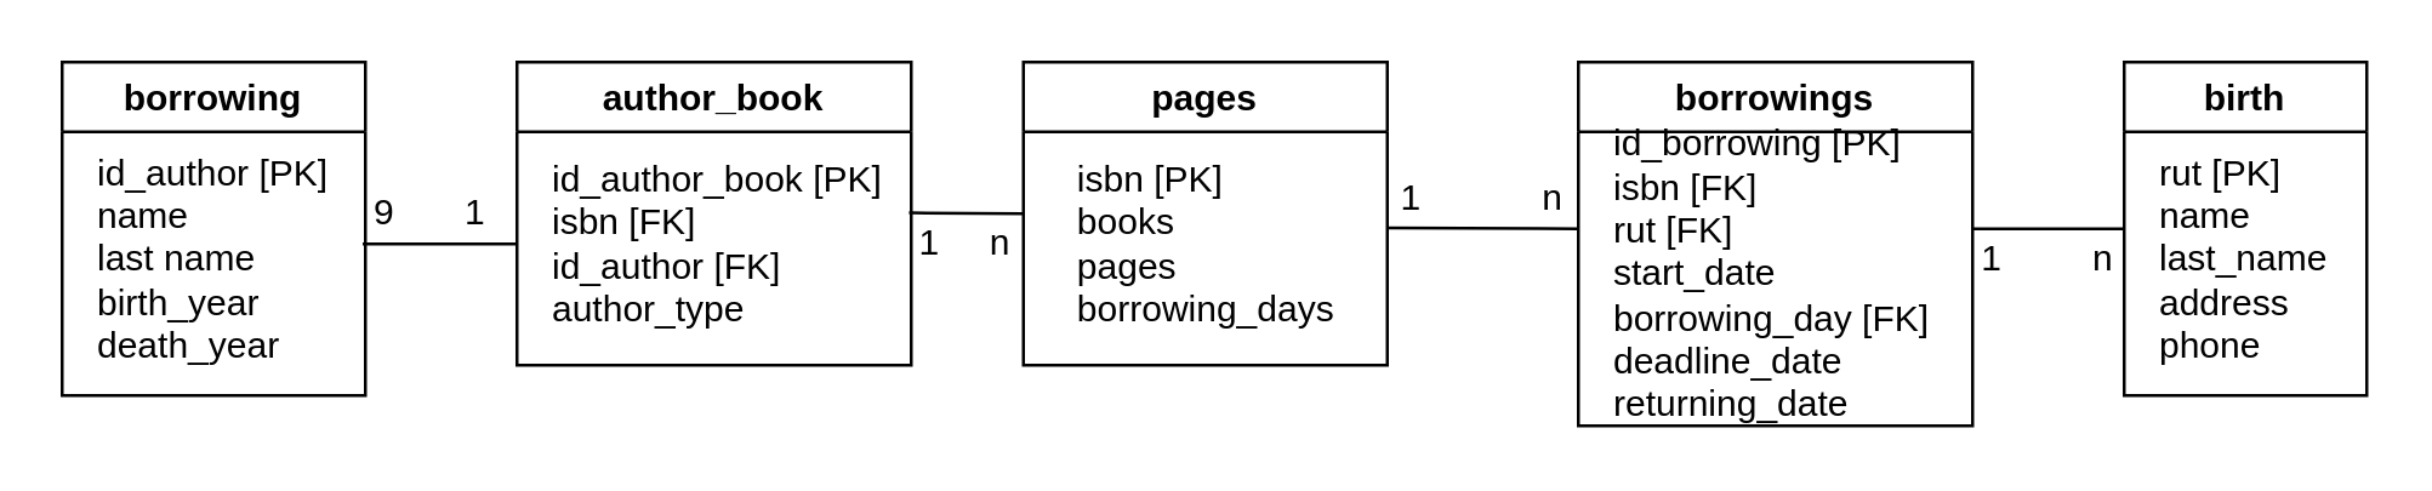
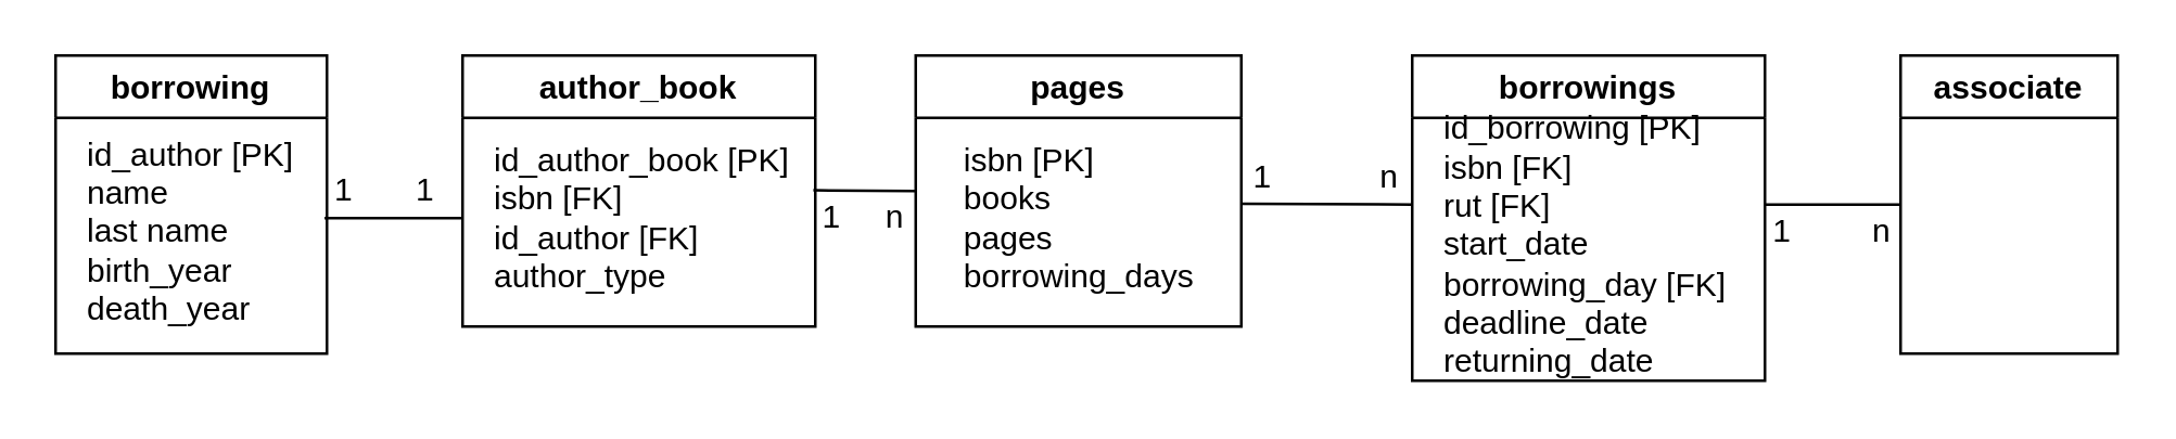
  <mxCell id="0" />
  <mxCell id="1" parent="0" />
  <mxCell id="2" value="borrowing" style="swimlane;fillColor=none;" parent="1" vertex="1"><mxGeometry x="20" y="20" width="100" height="110" as="geometry"><mxRectangle x="20" y="20" width="70" height="23" as="alternateBounds" /></mxGeometry></mxCell>
  <mxCell id="3" value="id_author [PK]&lt;br&gt;name&lt;br&gt;last name&lt;br&gt;birth_year&lt;br&gt;death_year" style="text;html=1;align=left;verticalAlign=middle;resizable=0;points=[];autosize=1;strokeColor=none;fillColor=none;" parent="2" vertex="1"><mxGeometry x="10" y="25" width="90" height="80" as="geometry" /></mxCell>
  <mxCell id="4" value="pages" style="swimlane;fillColor=none;align=center;" parent="1" vertex="1"><mxGeometry x="337" y="20" width="120" height="100" as="geometry" /></mxCell>
  <mxCell id="5" value="&lt;div style=&quot;text-align: left&quot;&gt;&lt;span&gt;isbn [PK]&lt;/span&gt;&lt;/div&gt;&lt;div style=&quot;text-align: left&quot;&gt;books&lt;/div&gt;&lt;div style=&quot;text-align: left&quot;&gt;pages&lt;/div&gt;&lt;div style=&quot;text-align: left&quot;&gt;borrowing_days&lt;/div&gt;" style="text;html=1;align=center;verticalAlign=middle;resizable=0;points=[];autosize=1;strokeColor=none;fillColor=none;" parent="4" vertex="1"><mxGeometry x="10" y="30" width="100" height="60" as="geometry" /></mxCell>
  <mxCell id="6" value="borrowings" style="swimlane;fillColor=none;align=center;" parent="1" vertex="1"><mxGeometry x="520" y="20" width="130" height="120" as="geometry" /></mxCell>
  <mxCell id="7" value="id_borrowing [PK]&lt;br&gt;isbn [FK]&lt;br&gt;rut [FK]&lt;br&gt;start_date&lt;br&gt;borrowing_day [FK]&lt;br&gt;deadline_date&lt;br&gt;returning_date" style="text;html=1;align=left;verticalAlign=middle;resizable=0;points=[];autosize=1;strokeColor=none;fillColor=none;" parent="6" vertex="1"><mxGeometry x="10" y="20" width="120" height="100" as="geometry" /></mxCell>
- <mxCell id="8" value="birth" style="swimlane;fillColor=none;align=center;" parent="1" vertex="1"><mxGeometry x="700" y="20" width="80" height="110" as="geometry" /></mxCell>
- <mxCell id="9" value="rut [PK]&lt;br&gt;name&lt;br&gt;last_name&lt;br&gt;address&lt;br&gt;phone" style="text;html=1;align=left;verticalAlign=middle;resizable=0;points=[];autosize=1;strokeColor=none;fillColor=none;" parent="8" vertex="1"><mxGeometry x="10" y="25" width="70" height="80" as="geometry" /></mxCell>
+ <mxCell id="8" value="associate" style="swimlane;fillColor=none;align=center;" parent="1" vertex="1"><mxGeometry x="700" y="20" width="80" height="110" as="geometry" /></mxCell>
  <mxCell id="10" value="" style="endArrow=none;html=1;rounded=0;exitX=1;exitY=0.5;exitDx=0;exitDy=0;" parent="1" edge="1"><mxGeometry width="50" height="50" relative="1" as="geometry"><mxPoint x="457" y="74.71" as="sourcePoint" /><mxPoint x="520" y="75" as="targetPoint" /></mxGeometry></mxCell>
  <mxCell id="11" value="" style="endArrow=none;html=1;rounded=0;entryX=0;entryY=0.5;entryDx=0;entryDy=0;" parent="1" target="8" edge="1"><mxGeometry width="50" height="50" relative="1" as="geometry"><mxPoint x="650" y="75" as="sourcePoint" /><mxPoint x="747" y="68" as="targetPoint" /></mxGeometry></mxCell>
  <mxCell id="12" value="author_book" style="swimlane;fillColor=none;" parent="1" vertex="1"><mxGeometry x="170" y="20" width="130" height="100" as="geometry" /></mxCell>
  <mxCell id="13" value="id_author_book [PK]&lt;br&gt;isbn [FK]&lt;br&gt;id_author [FK]&lt;br&gt;author_type" style="text;html=1;align=left;verticalAlign=middle;resizable=0;points=[];autosize=1;strokeColor=none;fillColor=none;" parent="12" vertex="1"><mxGeometry x="10" y="30" width="120" height="60" as="geometry" /></mxCell>
  <mxCell id="14" value="" style="endArrow=none;html=1;rounded=0;exitX=0.99;exitY=0.438;exitDx=0;exitDy=0;exitPerimeter=0;" parent="1" source="3" edge="1"><mxGeometry width="50" height="50" relative="1" as="geometry"><mxPoint x="110" y="150" as="sourcePoint" /><mxPoint x="170" y="80" as="targetPoint" /></mxGeometry></mxCell>
  <mxCell id="15" value="" style="endArrow=none;html=1;rounded=0;entryX=0;entryY=0.5;entryDx=0;entryDy=0;exitX=0.994;exitY=0.329;exitDx=0;exitDy=0;exitPerimeter=0;" parent="1" source="13" target="4" edge="1"><mxGeometry width="50" height="50" relative="1" as="geometry"><mxPoint x="260" y="170" as="sourcePoint" /><mxPoint x="310" y="120" as="targetPoint" /></mxGeometry></mxCell>
- <mxCell id="16" value="9&amp;nbsp; &amp;nbsp; &amp;nbsp; &amp;nbsp;1" style="text;html=1;strokeColor=none;fillColor=none;align=center;verticalAlign=middle;whiteSpace=wrap;rounded=0;" parent="1" vertex="1"><mxGeometry x="120" y="55" width="43" height="30" as="geometry" /></mxCell>
+ <mxCell id="16" value="1&amp;nbsp; &amp;nbsp; &amp;nbsp; &amp;nbsp;1" style="text;html=1;strokeColor=none;fillColor=none;align=center;verticalAlign=middle;whiteSpace=wrap;rounded=0;" parent="1" vertex="1"><mxGeometry x="120" y="55" width="43" height="30" as="geometry" /></mxCell>
  <mxCell id="17" value="1&amp;nbsp; &amp;nbsp; &amp;nbsp;n" style="text;html=1;strokeColor=none;fillColor=none;align=center;verticalAlign=middle;whiteSpace=wrap;rounded=0;" parent="1" vertex="1"><mxGeometry x="300" y="65" width="36" height="30" as="geometry" /></mxCell>
  <mxCell id="18" value="1&amp;nbsp; &amp;nbsp; &amp;nbsp; &amp;nbsp; &amp;nbsp; &amp;nbsp; n" style="text;html=1;strokeColor=none;fillColor=none;align=center;verticalAlign=middle;whiteSpace=wrap;rounded=0;" parent="1" vertex="1"><mxGeometry x="457" y="50" width="63" height="30" as="geometry" /></mxCell>
  <mxCell id="19" value="1&amp;nbsp; &amp;nbsp; &amp;nbsp; &amp;nbsp; &amp;nbsp;n" style="text;html=1;strokeColor=none;fillColor=none;align=center;verticalAlign=middle;whiteSpace=wrap;rounded=0;" parent="1" vertex="1"><mxGeometry x="650" y="70" width="50" height="30" as="geometry" /></mxCell>
